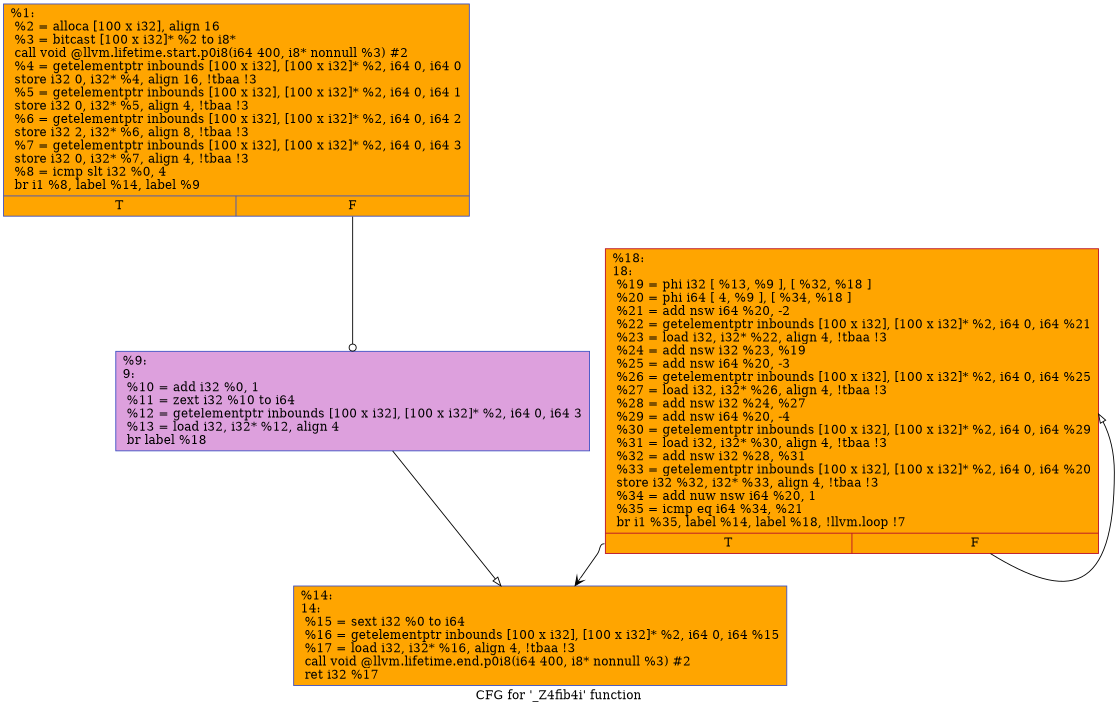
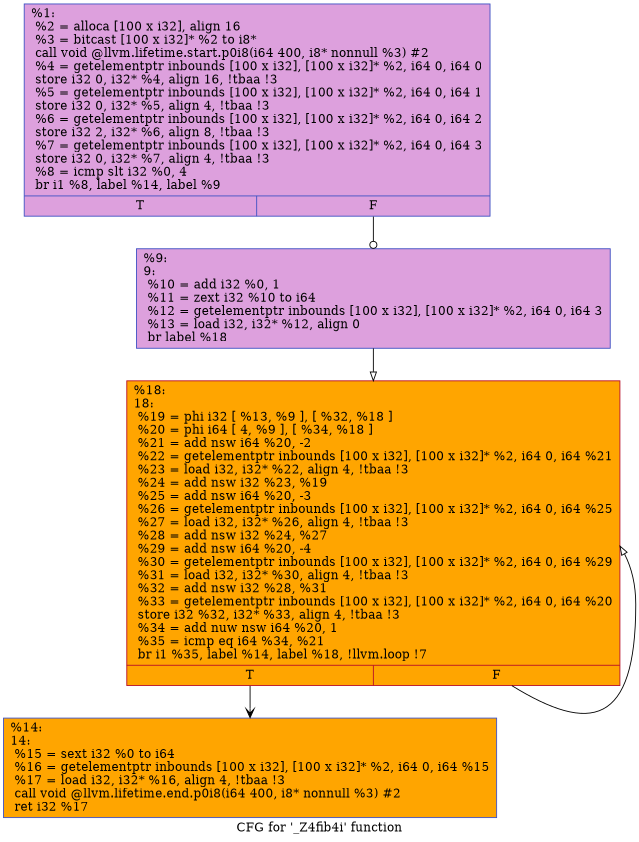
  digraph {
    label="CFG for '_Z4fib4i' function"
    node [color="#3d50c3ff" fillcolor=plum shape=record style=filled]
    edge [arrowhead=onormal tailport=s1]
-   n1 [fillcolor=orange label="{%1:\l  %2 = alloca [100 x i32], align 16\l  %3 = bitcast [100 x i32]* %2 to i8*\l  call void @llvm.lifetime.start.p0i8(i64 400, i8* nonnull %3) #2\l  %4 = getelementptr inbounds [100 x i32], [100 x i32]* %2, i64 0, i64 0\l  store i32 0, i32* %4, align 16, !tbaa !3\l  %5 = getelementptr inbounds [100 x i32], [100 x i32]* %2, i64 0, i64 1\l  store i32 0, i32* %5, align 4, !tbaa !3\l  %6 = getelementptr inbounds [100 x i32], [100 x i32]* %2, i64 0, i64 2\l  store i32 2, i32* %6, align 8, !tbaa !3\l  %7 = getelementptr inbounds [100 x i32], [100 x i32]* %2, i64 0, i64 3\l  store i32 0, i32* %7, align 4, !tbaa !3\l  %8 = icmp slt i32 %0, 4\l  br i1 %8, label %14, label %9\l|{<s0>T|<s1>F}}"]
-   n2 [label="{%9:\l9:                                                \l  %10 = add i32 %0, 1\l  %11 = zext i32 %10 to i64\l  %12 = getelementptr inbounds [100 x i32], [100 x i32]* %2, i64 0, i64 3\l  %13 = load i32, i32* %12, align 4\l  br label %18\l}"]
+   n1 [label="{%1:\l  %2 = alloca [100 x i32], align 16\l  %3 = bitcast [100 x i32]* %2 to i8*\l  call void @llvm.lifetime.start.p0i8(i64 400, i8* nonnull %3) #2\l  %4 = getelementptr inbounds [100 x i32], [100 x i32]* %2, i64 0, i64 0\l  store i32 0, i32* %4, align 16, !tbaa !3\l  %5 = getelementptr inbounds [100 x i32], [100 x i32]* %2, i64 0, i64 1\l  store i32 0, i32* %5, align 4, !tbaa !3\l  %6 = getelementptr inbounds [100 x i32], [100 x i32]* %2, i64 0, i64 2\l  store i32 2, i32* %6, align 8, !tbaa !3\l  %7 = getelementptr inbounds [100 x i32], [100 x i32]* %2, i64 0, i64 3\l  store i32 0, i32* %7, align 4, !tbaa !3\l  %8 = icmp slt i32 %0, 4\l  br i1 %8, label %14, label %9\l|{<s0>T|<s1>F}}"]
+   n2 [label="{%9:\l9:                                                \l  %10 = add i32 %0, 1\l  %11 = zext i32 %10 to i64\l  %12 = getelementptr inbounds [100 x i32], [100 x i32]* %2, i64 0, i64 3\l  %13 = load i32, i32* %12, align 0\l  br label %18\l}"]
    n3 [fillcolor=orange label="{%14:\l14:                                               \l  %15 = sext i32 %0 to i64\l  %16 = getelementptr inbounds [100 x i32], [100 x i32]* %2, i64 0, i64 %15\l  %17 = load i32, i32* %16, align 4, !tbaa !3\l  call void @llvm.lifetime.end.p0i8(i64 400, i8* nonnull %3) #2\l  ret i32 %17\l}"]
    n4 [color="#b70d28ff" fillcolor=orange label="{%18:\l18:                                               \l  %19 = phi i32 [ %13, %9 ], [ %32, %18 ]\l  %20 = phi i64 [ 4, %9 ], [ %34, %18 ]\l  %21 = add nsw i64 %20, -2\l  %22 = getelementptr inbounds [100 x i32], [100 x i32]* %2, i64 0, i64 %21\l  %23 = load i32, i32* %22, align 4, !tbaa !3\l  %24 = add nsw i32 %23, %19\l  %25 = add nsw i64 %20, -3\l  %26 = getelementptr inbounds [100 x i32], [100 x i32]* %2, i64 0, i64 %25\l  %27 = load i32, i32* %26, align 4, !tbaa !3\l  %28 = add nsw i32 %24, %27\l  %29 = add nsw i64 %20, -4\l  %30 = getelementptr inbounds [100 x i32], [100 x i32]* %2, i64 0, i64 %29\l  %31 = load i32, i32* %30, align 4, !tbaa !3\l  %32 = add nsw i32 %28, %31\l  %33 = getelementptr inbounds [100 x i32], [100 x i32]* %2, i64 0, i64 %20\l  store i32 %32, i32* %33, align 4, !tbaa !3\l  %34 = add nuw nsw i64 %20, 1\l  %35 = icmp eq i64 %34, %21\l  br i1 %35, label %14, label %18, !llvm.loop !7\l|{<s0>T|<s1>F}}"]
    n1 -> n2 [arrowhead=odot]
-   n2 -> n3 [tailport=s0]
+   n2 -> n4 [tailport=s0]
    n4 -> n3 [arrowhead=vee tailport=s0]
    n4 -> n4
  }
